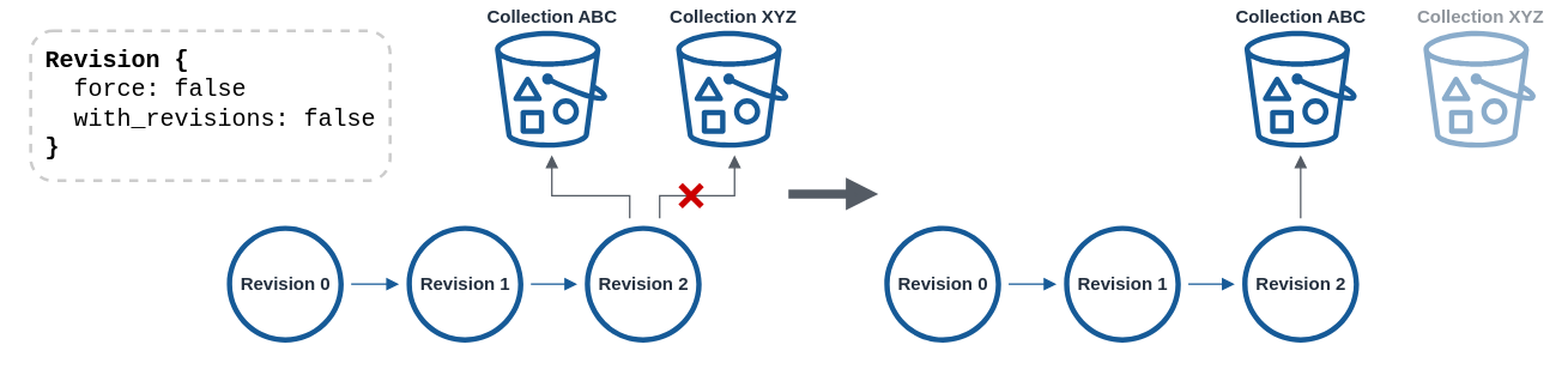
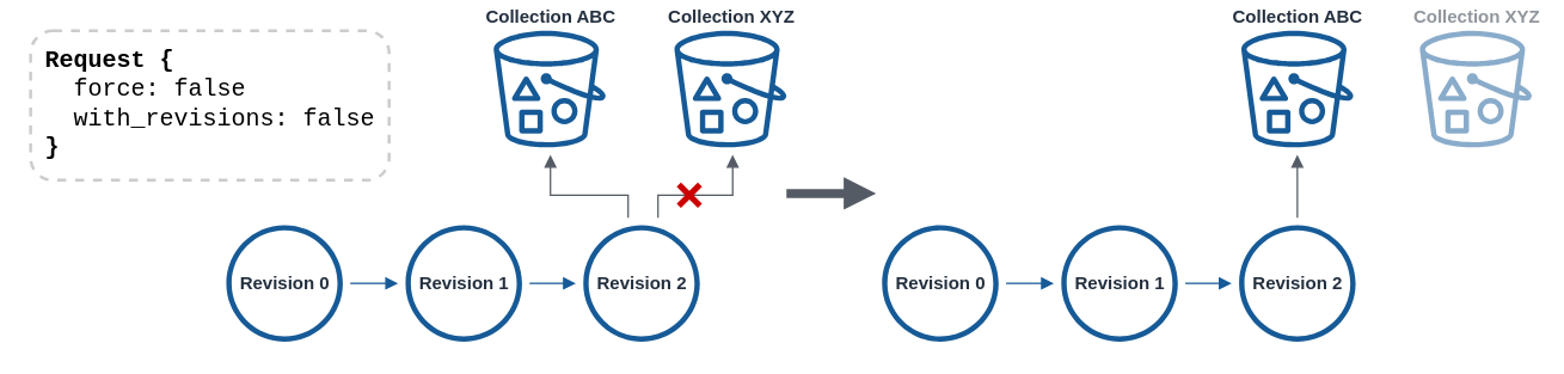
  <mxCell id="0" />
  <mxCell id="1" parent="0" />
  <mxCell id="2" value="" style="edgeStyle=orthogonalEdgeStyle;html=1;endArrow=block;elbow=vertical;startArrow=none;endFill=1;strokeColor=#545B64;rounded=0;targetPerimeterSpacing=5;sourcePerimeterSpacing=5;" parent="1" source="5" target="19" edge="1"><mxGeometry width="100" relative="1" as="geometry"><mxPoint x="430" y="155.001" as="sourcePoint" /><mxPoint x="348" y="113" as="targetPoint" /><Array as="points"><mxPoint x="440" y="130" /><mxPoint x="490" y="130" /></Array></mxGeometry></mxCell>
  <mxCell id="3" value="Revision 0" style="sketch=0;outlineConnect=0;fontColor=#232F3E;gradientColor=none;fillColor=#165a97;strokeColor=none;dashed=0;verticalLabelPosition=middle;verticalAlign=middle;align=center;html=1;fontSize=12;fontStyle=1;aspect=fixed;pointerEvents=1;shape=mxgraph.aws4.object;labelPosition=center;" parent="1" vertex="1"><mxGeometry x="151" y="150" width="78" height="78" as="geometry" /></mxCell>
  <mxCell id="4" value="Revision 1" style="sketch=0;outlineConnect=0;fontColor=#232F3E;gradientColor=none;fillColor=#165a97;strokeColor=none;dashed=0;verticalLabelPosition=middle;verticalAlign=middle;align=center;html=1;fontSize=12;fontStyle=1;aspect=fixed;pointerEvents=1;shape=mxgraph.aws4.object;labelPosition=center;" parent="1" vertex="1"><mxGeometry x="271" y="150" width="78" height="78" as="geometry" /></mxCell>
  <mxCell id="5" value="&lt;div&gt;Revision 2&lt;/div&gt;" style="sketch=0;outlineConnect=0;fontColor=#232F3E;gradientColor=none;fillColor=#165a97;strokeColor=none;dashed=0;verticalLabelPosition=middle;verticalAlign=middle;align=center;html=1;fontSize=12;fontStyle=1;aspect=fixed;pointerEvents=1;shape=mxgraph.aws4.object;labelPosition=center;" parent="1" vertex="1"><mxGeometry x="390" y="150" width="78" height="78" as="geometry" /></mxCell>
  <mxCell id="6" value="" style="edgeStyle=orthogonalEdgeStyle;html=1;endArrow=block;elbow=vertical;startArrow=none;endFill=1;strokeColor=#165A97;rounded=0;targetPerimeterSpacing=5;sourcePerimeterSpacing=5;" parent="1" source="4" target="5" edge="1"><mxGeometry width="100" relative="1" as="geometry"><mxPoint x="308" y="188.9" as="sourcePoint" /><mxPoint x="408" y="188.9" as="targetPoint" /></mxGeometry></mxCell>
  <mxCell id="7" value="" style="edgeStyle=orthogonalEdgeStyle;html=1;endArrow=block;elbow=vertical;startArrow=none;endFill=1;strokeColor=#165A97;rounded=0;targetPerimeterSpacing=5;sourcePerimeterSpacing=5;" parent="1" source="3" target="4" edge="1"><mxGeometry width="100" relative="1" as="geometry"><mxPoint x="158" y="188.9" as="sourcePoint" /><mxPoint x="230" y="188.9" as="targetPoint" /></mxGeometry></mxCell>
  <mxCell id="8" value="Collection ABC" style="sketch=0;outlineConnect=0;fontColor=#232F3E;gradientColor=none;fillColor=#165A97;strokeColor=none;dashed=0;verticalLabelPosition=top;verticalAlign=bottom;align=center;html=1;fontSize=12;fontStyle=1;aspect=fixed;pointerEvents=1;shape=mxgraph.aws4.bucket_with_objects;labelPosition=center;" parent="1" vertex="1"><mxGeometry x="330" y="20" width="75" height="78" as="geometry" /></mxCell>
  <mxCell id="9" value="" style="edgeStyle=orthogonalEdgeStyle;html=1;endArrow=block;elbow=vertical;startArrow=none;endFill=1;strokeColor=#545B64;rounded=0;targetPerimeterSpacing=5;sourcePerimeterSpacing=5;" parent="1" source="5" target="8" edge="1"><mxGeometry width="100" relative="1" as="geometry"><mxPoint x="430" y="145.001" as="sourcePoint" /><mxPoint x="430" y="103" as="targetPoint" /><Array as="points"><mxPoint x="420" y="130" /><mxPoint x="368" y="130" /></Array></mxGeometry></mxCell>
  <mxCell id="10" value="" style="shape=cross;whiteSpace=wrap;html=1;fillColor=#CC0000;rotation=45;sketch=0;shadow=0;strokeColor=none;" parent="1" vertex="1"><mxGeometry x="451" y="120" width="20" height="20" as="geometry" /></mxCell>
  <mxCell id="11" value="" style="edgeStyle=orthogonalEdgeStyle;html=1;endArrow=block;elbow=vertical;startArrow=none;endFill=1;strokeColor=#545B64;rounded=0;strokeWidth=6;sourcePerimeterSpacing=5;targetPerimeterSpacing=5;" parent="1" edge="1"><mxGeometry width="100" relative="1" as="geometry"><mxPoint x="526" y="128.8" as="sourcePoint" /><mxPoint x="586" y="128.8" as="targetPoint" /></mxGeometry></mxCell>
  <mxCell id="12" value="Revision 0" style="sketch=0;outlineConnect=0;fontColor=#232F3E;gradientColor=none;fillColor=#165a97;strokeColor=none;dashed=0;verticalLabelPosition=middle;verticalAlign=middle;align=center;html=1;fontSize=12;fontStyle=1;aspect=fixed;pointerEvents=1;shape=mxgraph.aws4.object;labelPosition=center;" parent="1" vertex="1"><mxGeometry x="590" y="150" width="78" height="78" as="geometry" /></mxCell>
  <mxCell id="13" value="Revision 1" style="sketch=0;outlineConnect=0;fontColor=#232F3E;gradientColor=none;fillColor=#165a97;strokeColor=none;dashed=0;verticalLabelPosition=middle;verticalAlign=middle;align=center;html=1;fontSize=12;fontStyle=1;aspect=fixed;pointerEvents=1;shape=mxgraph.aws4.object;labelPosition=center;" parent="1" vertex="1"><mxGeometry x="710" y="150" width="78" height="78" as="geometry" /></mxCell>
  <mxCell id="14" value="" style="edgeStyle=orthogonalEdgeStyle;rounded=0;orthogonalLoop=1;jettySize=auto;html=1;strokeWidth=1;sourcePerimeterSpacing=5;targetPerimeterSpacing=5;endArrow=block;strokeColor=#545B64;startArrow=none;endFill=1;" parent="1" source="15" target="18" edge="1"><mxGeometry relative="1" as="geometry" /></mxCell>
  <mxCell id="15" value="&lt;div&gt;Revision 2&lt;/div&gt;" style="sketch=0;outlineConnect=0;fontColor=#232F3E;gradientColor=none;fillColor=#165a97;strokeColor=none;dashed=0;verticalLabelPosition=middle;verticalAlign=middle;align=center;html=1;fontSize=12;fontStyle=1;aspect=fixed;pointerEvents=1;shape=mxgraph.aws4.object;labelPosition=center;" parent="1" vertex="1"><mxGeometry x="829" y="150" width="78" height="78" as="geometry" /></mxCell>
  <mxCell id="16" value="" style="edgeStyle=orthogonalEdgeStyle;html=1;endArrow=block;elbow=vertical;startArrow=none;endFill=1;strokeColor=#165A97;rounded=0;targetPerimeterSpacing=5;sourcePerimeterSpacing=5;" parent="1" source="13" target="15" edge="1"><mxGeometry width="100" relative="1" as="geometry"><mxPoint x="747" y="188.9" as="sourcePoint" /><mxPoint x="847" y="188.9" as="targetPoint" /></mxGeometry></mxCell>
  <mxCell id="17" value="" style="edgeStyle=orthogonalEdgeStyle;html=1;endArrow=block;elbow=vertical;startArrow=none;endFill=1;strokeColor=#165A97;rounded=0;targetPerimeterSpacing=5;sourcePerimeterSpacing=5;" parent="1" source="12" target="13" edge="1"><mxGeometry width="100" relative="1" as="geometry"><mxPoint x="597" y="188.9" as="sourcePoint" /><mxPoint x="669" y="188.9" as="targetPoint" /></mxGeometry></mxCell>
  <mxCell id="18" value="&lt;div&gt;Collection ABC&lt;/div&gt;" style="sketch=0;outlineConnect=0;fontColor=#232F3E;gradientColor=none;fillColor=#165A97;strokeColor=none;dashed=0;verticalLabelPosition=top;verticalAlign=bottom;align=center;html=1;fontSize=12;fontStyle=1;aspect=fixed;pointerEvents=1;shape=mxgraph.aws4.bucket_with_objects;labelPosition=center;" parent="1" vertex="1"><mxGeometry x="830.5" y="20" width="75" height="78" as="geometry" /></mxCell>
  <mxCell id="19" value="Collection XYZ" style="sketch=0;outlineConnect=0;fontColor=#232F3E;gradientColor=none;fillColor=#165A97;strokeColor=none;dashed=0;verticalLabelPosition=top;verticalAlign=bottom;align=center;html=1;fontSize=12;fontStyle=1;aspect=fixed;pointerEvents=1;shape=mxgraph.aws4.bucket_with_objects;labelPosition=center;" parent="1" vertex="1"><mxGeometry x="451" y="20" width="75" height="78" as="geometry" /></mxCell>
  <mxCell id="20" value="Collection XYZ" style="sketch=0;outlineConnect=0;fontColor=#232F3E;gradientColor=none;fillColor=#165A97;strokeColor=none;dashed=0;verticalLabelPosition=top;verticalAlign=bottom;align=center;html=1;fontSize=12;fontStyle=1;aspect=fixed;pointerEvents=1;shape=mxgraph.aws4.bucket_with_objects;labelPosition=center;opacity=50;textOpacity=50;" parent="1" vertex="1"><mxGeometry x="950" y="20" width="75" height="78" as="geometry" /></mxCell>
- <mxCell id="21" value="&lt;div style=&quot;font-size: 16px;&quot; align=&quot;left&quot;&gt;&lt;div style=&quot;font-size: 16px;&quot;&gt;&lt;b style=&quot;font-size: 16px;&quot;&gt;&lt;font data-font-src=&quot;https://fonts.googleapis.com/css?family=+Roboto+Mono&quot; style=&quot;font-size: 16px;&quot;&gt;Revision {&lt;/font&gt;&lt;/b&gt;&lt;/div&gt;&lt;/div&gt;&lt;div style=&quot;font-size: 16px;&quot; align=&quot;left&quot;&gt;&lt;div style=&quot;font-size: 16px;&quot;&gt;&lt;b style=&quot;font-size: 16px;&quot;&gt;&lt;font data-font-src=&quot;https://fonts.googleapis.com/css?family=+Roboto+Mono&quot; style=&quot;font-size: 16px;&quot;&gt;&amp;nbsp; &lt;/font&gt;&lt;/b&gt;&lt;font data-font-src=&quot;https://fonts.googleapis.com/css?family=+Roboto+Mono&quot; style=&quot;font-size: 16px;&quot;&gt;force: false&lt;/font&gt;&lt;/div&gt;&lt;div style=&quot;font-size: 16px;&quot;&gt;&lt;font data-font-src=&quot;https://fonts.googleapis.com/css?family=+Roboto+Mono&quot; style=&quot;font-size: 16px;&quot;&gt;&amp;nbsp; with_revisions: false&lt;br style=&quot;font-size: 16px;&quot;&gt;&lt;/font&gt;&lt;/div&gt;&lt;div style=&quot;font-size: 16px;&quot;&gt;&lt;b style=&quot;font-size: 16px;&quot;&gt;&lt;font data-font-src=&quot;https://fonts.googleapis.com/css?family=+Roboto+Mono&quot; style=&quot;font-size: 16px;&quot;&gt;}&lt;/font&gt;&lt;/b&gt;&lt;/div&gt;&lt;/div&gt;" style="text;html=1;strokeColor=#CCCCCC;fillColor=none;align=left;verticalAlign=middle;whiteSpace=wrap;rounded=1;fontFamily=Liberation Mono;fontSource=https%3A%2F%2Ffonts.googleapis.com%2Fcss%3Ffamily%3D%2BRoboto%2BMono;dashed=1;spacing=10;fontSize=16;strokeWidth=2;" parent="1" vertex="1"><mxGeometry x="20" y="20" width="240" height="100" as="geometry" /></mxCell>
+ <mxCell id="21" value="&lt;div style=&quot;font-size: 16px;&quot; align=&quot;left&quot;&gt;&lt;div style=&quot;font-size: 16px;&quot;&gt;&lt;b style=&quot;font-size: 16px;&quot;&gt;&lt;font data-font-src=&quot;https://fonts.googleapis.com/css?family=+Roboto+Mono&quot; style=&quot;font-size: 16px;&quot;&gt;Request {&lt;/font&gt;&lt;/b&gt;&lt;/div&gt;&lt;/div&gt;&lt;div style=&quot;font-size: 16px;&quot; align=&quot;left&quot;&gt;&lt;div style=&quot;font-size: 16px;&quot;&gt;&lt;b style=&quot;font-size: 16px;&quot;&gt;&lt;font data-font-src=&quot;https://fonts.googleapis.com/css?family=+Roboto+Mono&quot; style=&quot;font-size: 16px;&quot;&gt;&amp;nbsp; &lt;/font&gt;&lt;/b&gt;&lt;font data-font-src=&quot;https://fonts.googleapis.com/css?family=+Roboto+Mono&quot; style=&quot;font-size: 16px;&quot;&gt;force: false&lt;/font&gt;&lt;/div&gt;&lt;div style=&quot;font-size: 16px;&quot;&gt;&lt;font data-font-src=&quot;https://fonts.googleapis.com/css?family=+Roboto+Mono&quot; style=&quot;font-size: 16px;&quot;&gt;&amp;nbsp; with_revisions: false&lt;br style=&quot;font-size: 16px;&quot;&gt;&lt;/font&gt;&lt;/div&gt;&lt;div style=&quot;font-size: 16px;&quot;&gt;&lt;b style=&quot;font-size: 16px;&quot;&gt;&lt;font data-font-src=&quot;https://fonts.googleapis.com/css?family=+Roboto+Mono&quot; style=&quot;font-size: 16px;&quot;&gt;}&lt;/font&gt;&lt;/b&gt;&lt;/div&gt;&lt;/div&gt;" style="text;html=1;strokeColor=#CCCCCC;fillColor=none;align=left;verticalAlign=middle;whiteSpace=wrap;rounded=1;fontFamily=Liberation Mono;fontSource=https%3A%2F%2Ffonts.googleapis.com%2Fcss%3Ffamily%3D%2BRoboto%2BMono;dashed=1;spacing=10;fontSize=16;strokeWidth=2;" parent="1" vertex="1"><mxGeometry x="20" y="20" width="240" height="100" as="geometry" /></mxCell>
